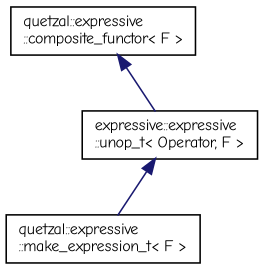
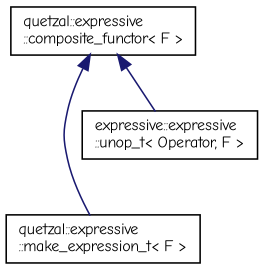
  digraph {
    fontname="Comic Neue"
    rankdir=TB
    node [color=black fillcolor=white fontname="Comic Neue" fontsize=10 shape=record style=filled]
    edge [color=midnightblue dir=back fontname="Comic Neue" fontsize=10 labelfontname=Helvetica labelfontsize=10 style=solid]
    n1 [height=0.2 label="quetzal::expressive\l::composite_functor\< F \>" width=0.4]
    n2 [height=0.2 label="quetzal::expressive\l::make_expression_t\< F \>" width=0.4]
    n3 [height=0.2 label="expressive::expressive\l::unop_t\< Operator, F \>" width=0.4]
-   n3 -> n2
+   n1 -> n2
    n1 -> n3
  }
